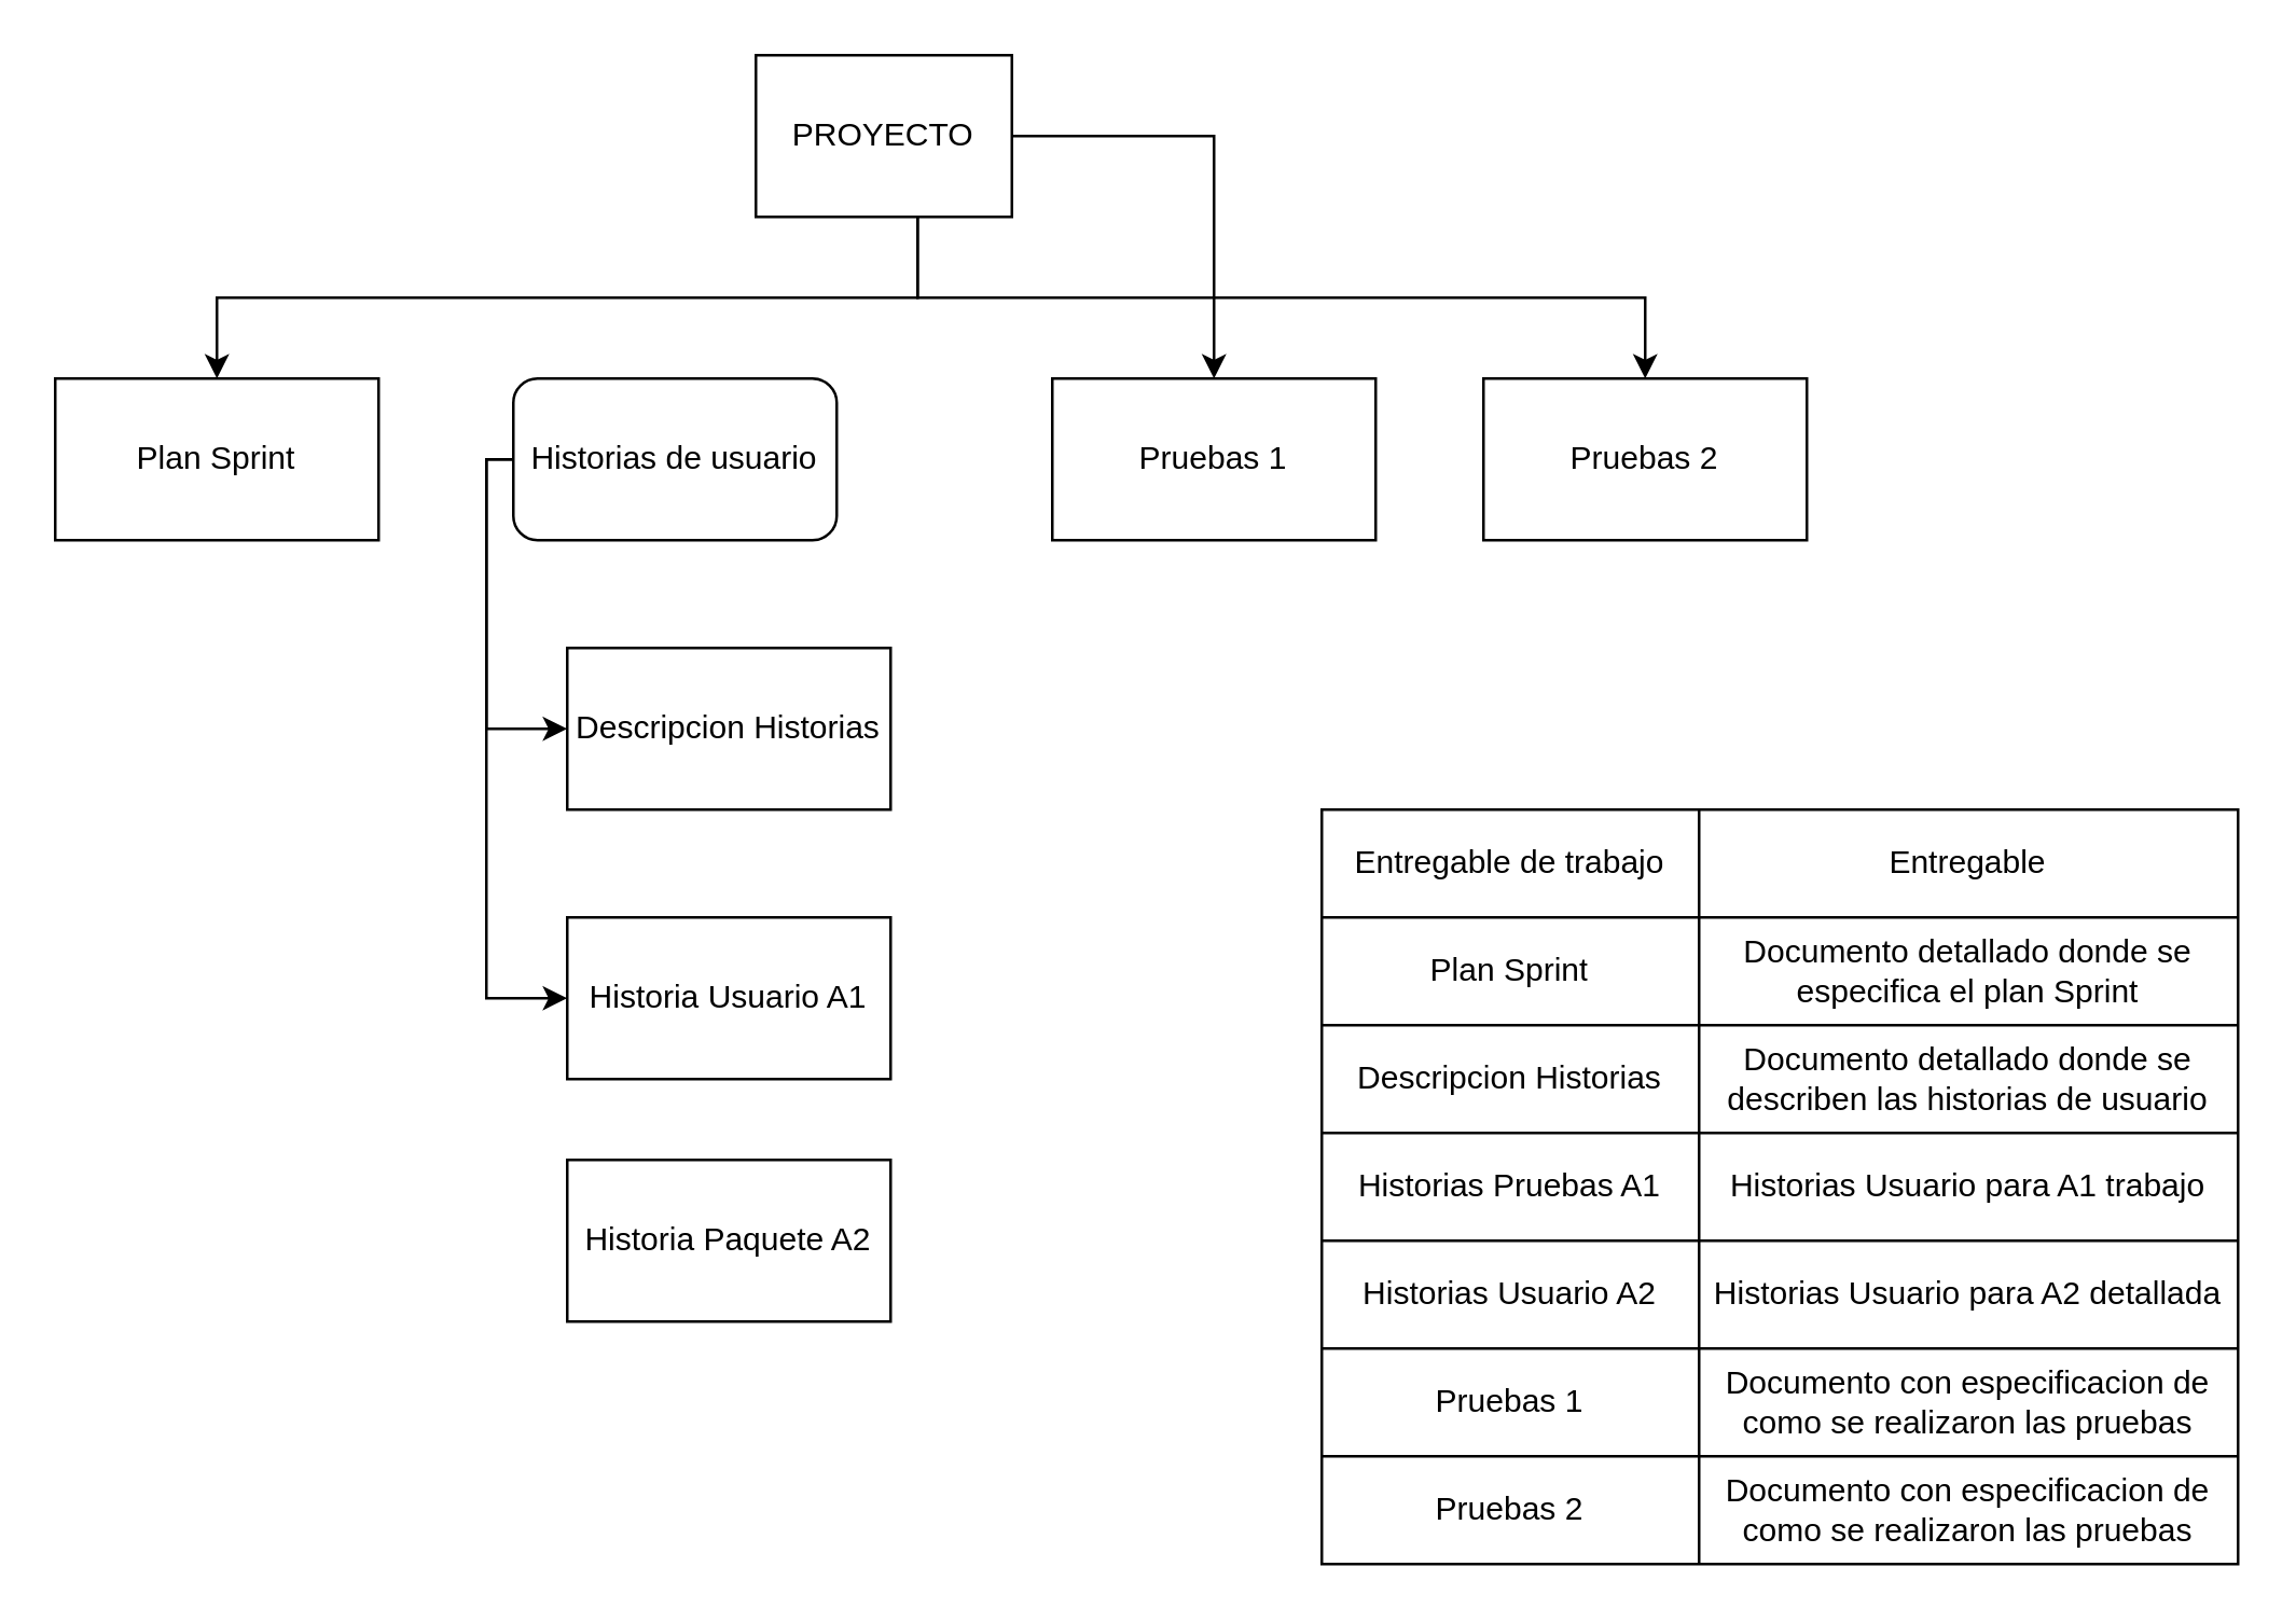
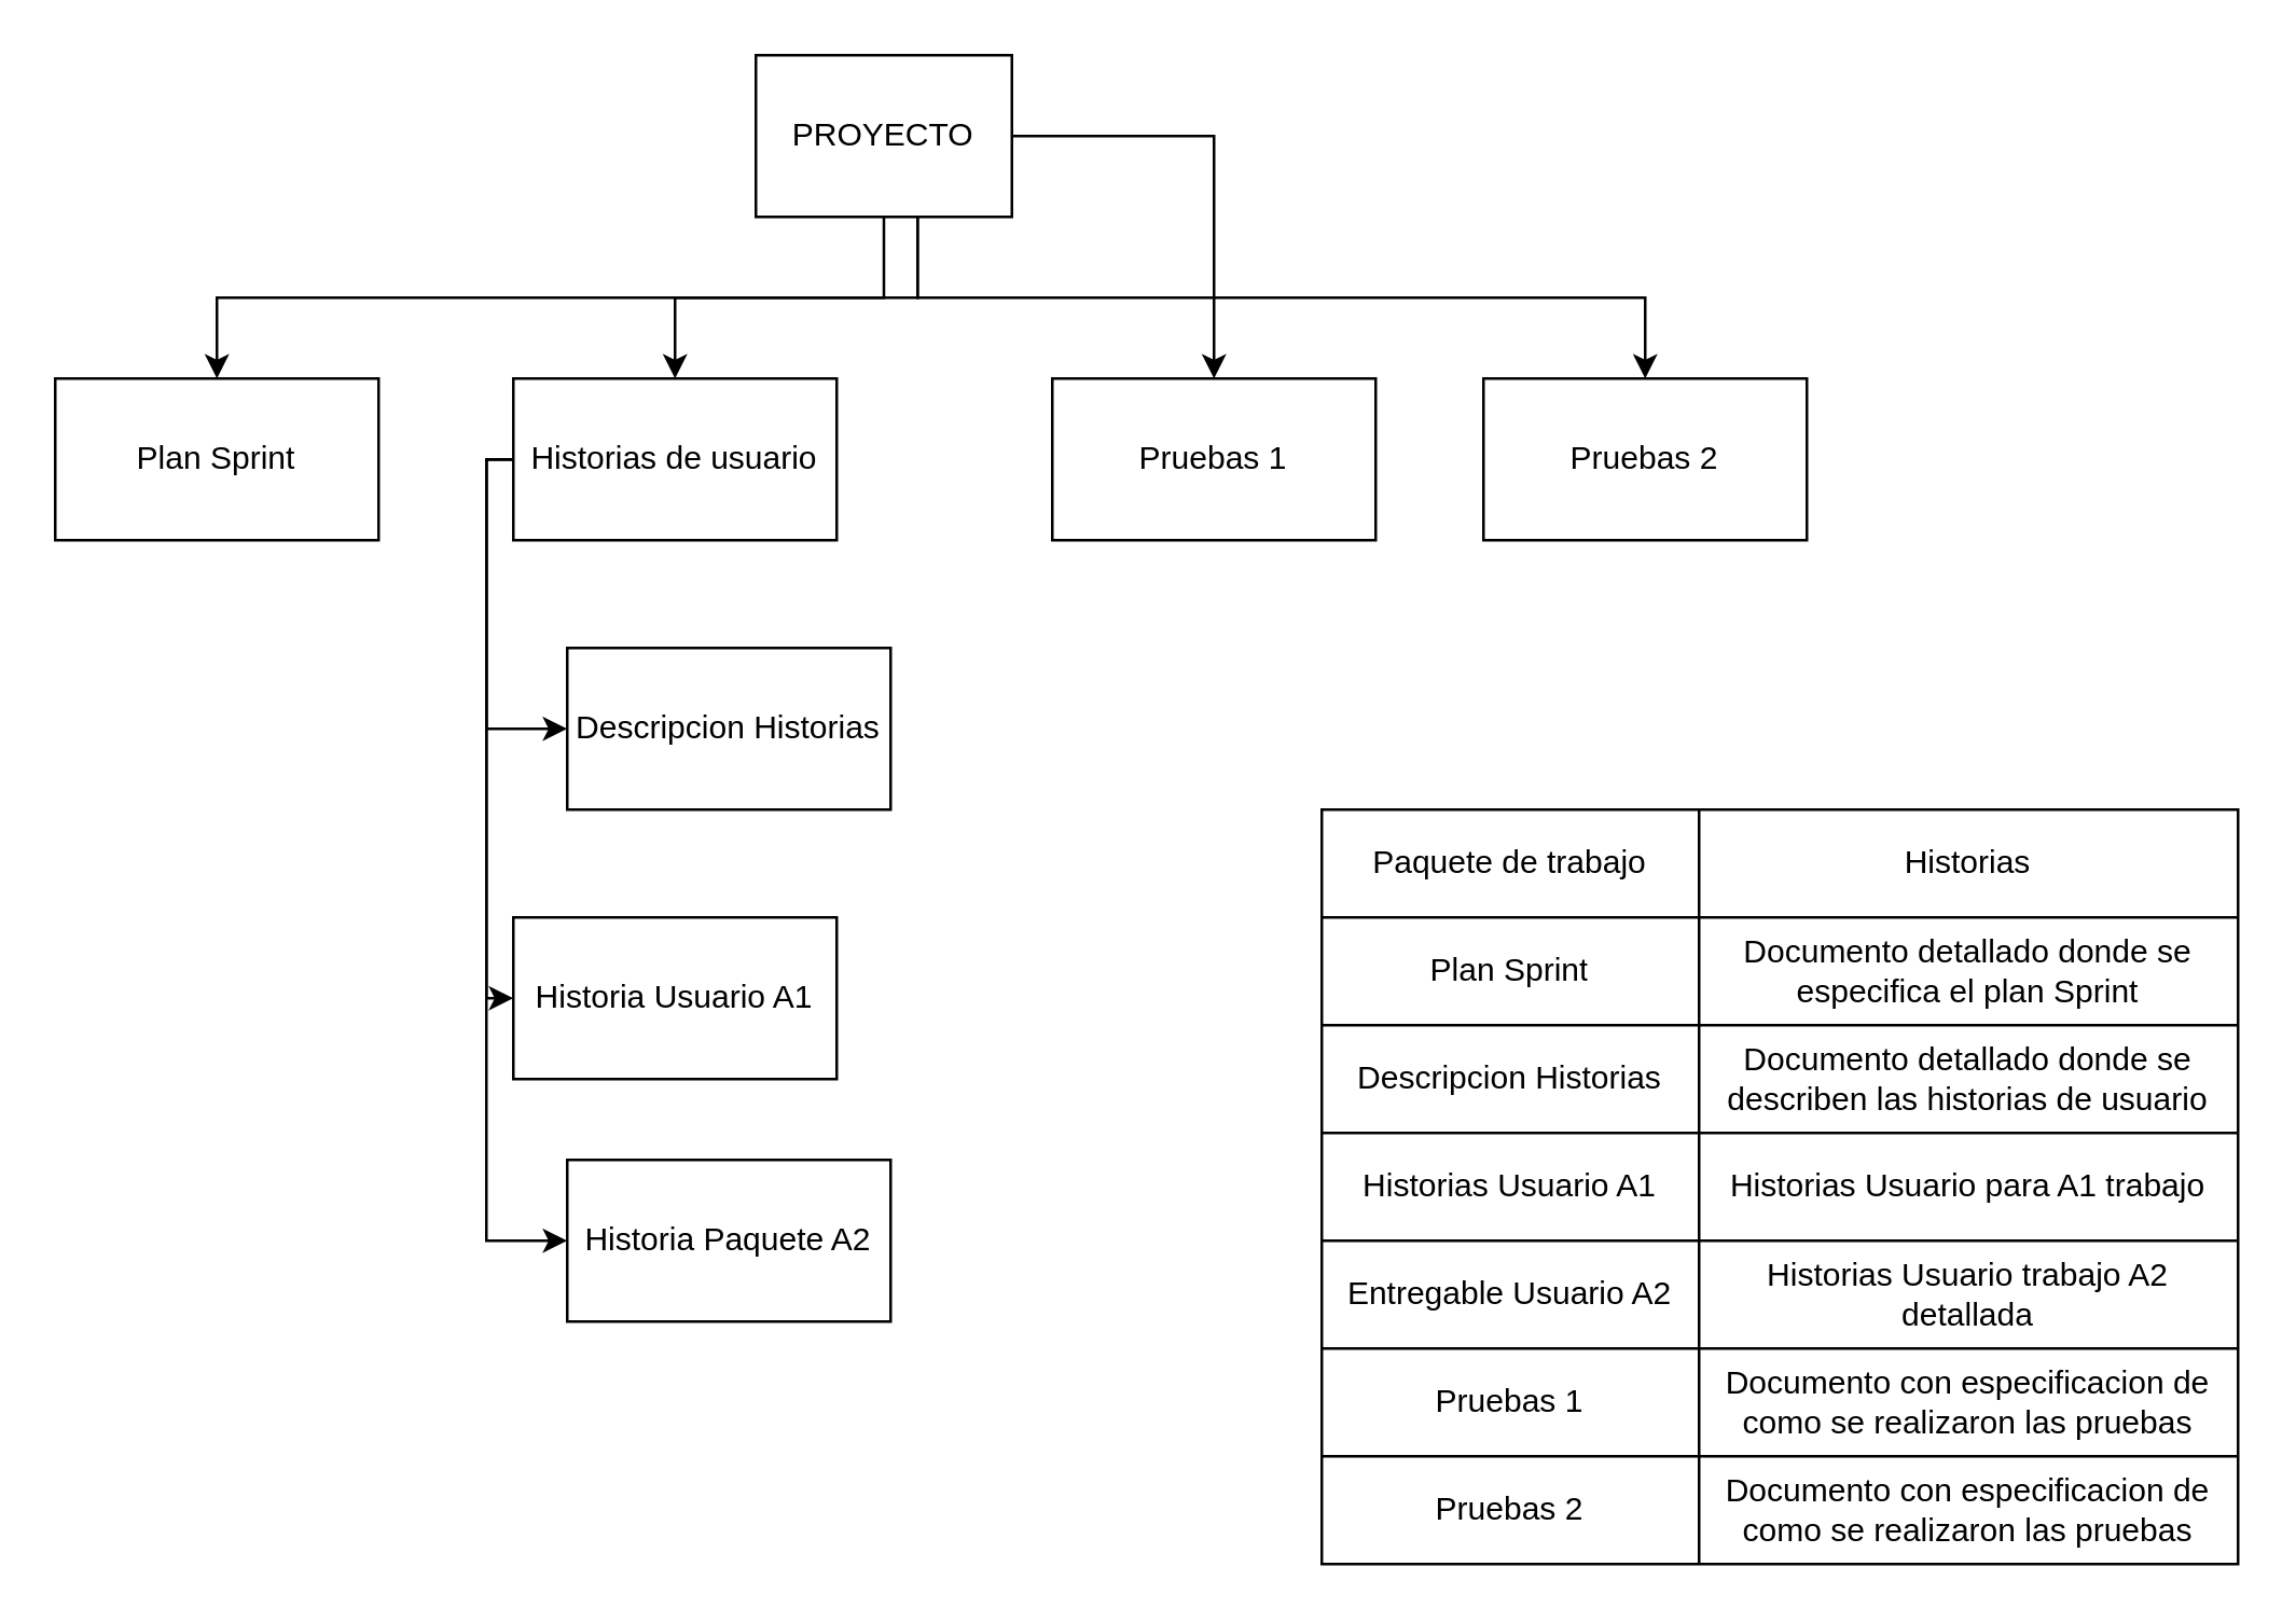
  <mxCell id="0" />
  <mxCell id="1" parent="0" />
  <mxCell id="2" style="edgeStyle=orthogonalEdgeStyle;rounded=0;orthogonalLoop=1;jettySize=auto;html=1;" edge="1" parent="1" source="6" target="7"><mxGeometry relative="1" as="geometry"><Array as="points"><mxPoint x="340" y="110" /><mxPoint x="80" y="110" /></Array></mxGeometry></mxCell>
+ <mxCell id="3" style="edgeStyle=orthogonalEdgeStyle;rounded=0;orthogonalLoop=1;jettySize=auto;html=1;" edge="1" parent="1" source="6" target="11"><mxGeometry relative="1" as="geometry" /></mxCell>
  <mxCell id="4" style="edgeStyle=orthogonalEdgeStyle;rounded=0;orthogonalLoop=1;jettySize=auto;html=1;" edge="1" parent="1" source="6" target="15"><mxGeometry relative="1" as="geometry" /></mxCell>
  <mxCell id="5" style="edgeStyle=orthogonalEdgeStyle;rounded=0;orthogonalLoop=1;jettySize=auto;html=1;" edge="1" parent="1" source="6" target="16"><mxGeometry relative="1" as="geometry"><Array as="points"><mxPoint x="340" y="110" /><mxPoint x="610" y="110" /></Array></mxGeometry></mxCell>
  <mxCell id="6" value="PROYECTO" style="rounded=0;whiteSpace=wrap;html=1;" vertex="1" parent="1"><mxGeometry x="280" y="20" width="95" height="60" as="geometry" /></mxCell>
  <mxCell id="7" value="Plan Sprint" style="rounded=0;whiteSpace=wrap;html=1;" vertex="1" parent="1"><mxGeometry x="20" y="140" width="120" height="60" as="geometry" /></mxCell>
  <mxCell id="8" style="edgeStyle=orthogonalEdgeStyle;rounded=0;orthogonalLoop=1;jettySize=auto;html=1;entryX=0;entryY=0.5;entryDx=0;entryDy=0;" edge="1" parent="1" source="11" target="12"><mxGeometry relative="1" as="geometry"><Array as="points"><mxPoint x="180" y="170" /><mxPoint x="180" y="270" /></Array></mxGeometry></mxCell>
  <mxCell id="9" style="edgeStyle=orthogonalEdgeStyle;rounded=0;orthogonalLoop=1;jettySize=auto;html=1;entryX=0;entryY=0.5;entryDx=0;entryDy=0;" edge="1" parent="1" source="11" target="13"><mxGeometry relative="1" as="geometry"><Array as="points"><mxPoint x="180" y="170" /><mxPoint x="180" y="370" /></Array></mxGeometry></mxCell>
- <mxCell id="11" value="Historias de usuario" style="whiteSpace=wrap;html=1;rounded=1;" vertex="1" parent="1"><mxGeometry x="190" y="140" width="120" height="60" as="geometry" /></mxCell>
+ <mxCell id="10" style="edgeStyle=orthogonalEdgeStyle;rounded=0;orthogonalLoop=1;jettySize=auto;html=1;entryX=0;entryY=0.5;entryDx=0;entryDy=0;" edge="1" parent="1" source="11" target="14"><mxGeometry relative="1" as="geometry"><Array as="points"><mxPoint x="180" y="170" /><mxPoint x="180" y="460" /></Array></mxGeometry></mxCell>
+ <mxCell id="11" value="Historias de usuario" style="rounded=0;whiteSpace=wrap;html=1;" vertex="1" parent="1"><mxGeometry x="190" y="140" width="120" height="60" as="geometry" /></mxCell>
  <mxCell id="12" value="Descripcion Historias" style="rounded=0;whiteSpace=wrap;html=1;" vertex="1" parent="1"><mxGeometry x="210" y="240" width="120" height="60" as="geometry" /></mxCell>
- <mxCell id="13" value="Historia Usuario A1" style="rounded=0;whiteSpace=wrap;html=1;" vertex="1" parent="1"><mxGeometry x="210" y="340" width="120" height="60" as="geometry" /></mxCell>
+ <mxCell id="13" value="Historia Usuario A1" style="rounded=0;whiteSpace=wrap;html=1;" vertex="1" parent="1"><mxGeometry x="190" y="340" width="120" height="60" as="geometry" /></mxCell>
  <mxCell id="14" value="Historia Paquete A2" style="rounded=0;whiteSpace=wrap;html=1;" vertex="1" parent="1"><mxGeometry x="210" y="430" width="120" height="60" as="geometry" /></mxCell>
  <mxCell id="15" value="Pruebas 1" style="rounded=0;whiteSpace=wrap;html=1;" vertex="1" parent="1"><mxGeometry x="390" y="140" width="120" height="60" as="geometry" /></mxCell>
  <mxCell id="16" value="Pruebas 2" style="rounded=0;whiteSpace=wrap;html=1;" vertex="1" parent="1"><mxGeometry x="550" y="140" width="120" height="60" as="geometry" /></mxCell>
  <mxCell id="17" value="" style="shape=table;startSize=0;container=1;collapsible=0;childLayout=tableLayout;" vertex="1" parent="1"><mxGeometry x="490" y="300" width="340" height="280" as="geometry" /></mxCell>
  <mxCell id="18" value="" style="shape=tableRow;horizontal=0;startSize=0;swimlaneHead=0;swimlaneBody=0;strokeColor=inherit;top=0;left=0;bottom=0;right=0;collapsible=0;dropTarget=0;fillColor=none;points=[[0,0.5],[1,0.5]];portConstraint=eastwest;" vertex="1" parent="17"><mxGeometry width="340" height="40" as="geometry" /></mxCell>
- <mxCell id="19" value="Entregable de trabajo" style="shape=partialRectangle;html=1;whiteSpace=wrap;connectable=0;strokeColor=inherit;overflow=hidden;fillColor=none;top=0;left=0;bottom=0;right=0;pointerEvents=1;" vertex="1" parent="18"><mxGeometry width="140" height="40" as="geometry"><mxRectangle width="140" height="40" as="alternateBounds" /></mxGeometry></mxCell>
- <mxCell id="20" value="Entregable" style="shape=partialRectangle;html=1;whiteSpace=wrap;connectable=0;strokeColor=inherit;overflow=hidden;fillColor=none;top=0;left=0;bottom=0;right=0;pointerEvents=1;" vertex="1" parent="18"><mxGeometry x="140" width="200" height="40" as="geometry"><mxRectangle width="200" height="40" as="alternateBounds" /></mxGeometry></mxCell>
+ <mxCell id="19" value="Paquete de trabajo" style="shape=partialRectangle;html=1;whiteSpace=wrap;connectable=0;strokeColor=inherit;overflow=hidden;fillColor=none;top=0;left=0;bottom=0;right=0;pointerEvents=1;" vertex="1" parent="18"><mxGeometry width="140" height="40" as="geometry"><mxRectangle width="140" height="40" as="alternateBounds" /></mxGeometry></mxCell>
+ <mxCell id="20" value="Historias" style="shape=partialRectangle;html=1;whiteSpace=wrap;connectable=0;strokeColor=inherit;overflow=hidden;fillColor=none;top=0;left=0;bottom=0;right=0;pointerEvents=1;" vertex="1" parent="18"><mxGeometry x="140" width="200" height="40" as="geometry"><mxRectangle width="200" height="40" as="alternateBounds" /></mxGeometry></mxCell>
  <mxCell id="21" value="" style="shape=tableRow;horizontal=0;startSize=0;swimlaneHead=0;swimlaneBody=0;strokeColor=inherit;top=0;left=0;bottom=0;right=0;collapsible=0;dropTarget=0;fillColor=none;points=[[0,0.5],[1,0.5]];portConstraint=eastwest;" vertex="1" parent="17"><mxGeometry y="40" width="340" height="40" as="geometry" /></mxCell>
  <mxCell id="22" value="Plan Sprint" style="shape=partialRectangle;html=1;whiteSpace=wrap;connectable=0;strokeColor=inherit;overflow=hidden;fillColor=none;top=0;left=0;bottom=0;right=0;pointerEvents=1;" vertex="1" parent="21"><mxGeometry width="140" height="40" as="geometry"><mxRectangle width="140" height="40" as="alternateBounds" /></mxGeometry></mxCell>
  <mxCell id="23" value="Documento detallado donde se especifica el plan Sprint" style="shape=partialRectangle;html=1;whiteSpace=wrap;connectable=0;strokeColor=inherit;overflow=hidden;fillColor=none;top=0;left=0;bottom=0;right=0;pointerEvents=1;" vertex="1" parent="21"><mxGeometry x="140" width="200" height="40" as="geometry"><mxRectangle width="200" height="40" as="alternateBounds" /></mxGeometry></mxCell>
  <mxCell id="24" value="" style="shape=tableRow;horizontal=0;startSize=0;swimlaneHead=0;swimlaneBody=0;strokeColor=inherit;top=0;left=0;bottom=0;right=0;collapsible=0;dropTarget=0;fillColor=none;points=[[0,0.5],[1,0.5]];portConstraint=eastwest;" vertex="1" parent="17"><mxGeometry y="80" width="340" height="40" as="geometry" /></mxCell>
  <mxCell id="25" value="Descripcion Historias" style="shape=partialRectangle;html=1;whiteSpace=wrap;connectable=0;strokeColor=inherit;overflow=hidden;fillColor=none;top=0;left=0;bottom=0;right=0;pointerEvents=1;" vertex="1" parent="24"><mxGeometry width="140" height="40" as="geometry"><mxRectangle width="140" height="40" as="alternateBounds" /></mxGeometry></mxCell>
  <mxCell id="26" value="Documento detallado donde se describen las historias de usuario" style="shape=partialRectangle;html=1;whiteSpace=wrap;connectable=0;strokeColor=inherit;overflow=hidden;fillColor=none;top=0;left=0;bottom=0;right=0;pointerEvents=1;" vertex="1" parent="24"><mxGeometry x="140" width="200" height="40" as="geometry"><mxRectangle width="200" height="40" as="alternateBounds" /></mxGeometry></mxCell>
  <mxCell id="27" value="" style="shape=tableRow;horizontal=0;startSize=0;swimlaneHead=0;swimlaneBody=0;strokeColor=inherit;top=0;left=0;bottom=0;right=0;collapsible=0;dropTarget=0;fillColor=none;points=[[0,0.5],[1,0.5]];portConstraint=eastwest;" vertex="1" parent="17"><mxGeometry y="120" width="340" height="40" as="geometry" /></mxCell>
- <mxCell id="28" value="Historias Pruebas A1" style="shape=partialRectangle;html=1;whiteSpace=wrap;connectable=0;strokeColor=inherit;overflow=hidden;fillColor=none;top=0;left=0;bottom=0;right=0;pointerEvents=1;" vertex="1" parent="27"><mxGeometry width="140" height="40" as="geometry"><mxRectangle width="140" height="40" as="alternateBounds" /></mxGeometry></mxCell>
+ <mxCell id="28" value="Historias Usuario A1" style="shape=partialRectangle;html=1;whiteSpace=wrap;connectable=0;strokeColor=inherit;overflow=hidden;fillColor=none;top=0;left=0;bottom=0;right=0;pointerEvents=1;" vertex="1" parent="27"><mxGeometry width="140" height="40" as="geometry"><mxRectangle width="140" height="40" as="alternateBounds" /></mxGeometry></mxCell>
  <mxCell id="29" value="Historias Usuario para A1 trabajo" style="shape=partialRectangle;html=1;whiteSpace=wrap;connectable=0;strokeColor=inherit;overflow=hidden;fillColor=none;top=0;left=0;bottom=0;right=0;pointerEvents=1;" vertex="1" parent="27"><mxGeometry x="140" width="200" height="40" as="geometry"><mxRectangle width="200" height="40" as="alternateBounds" /></mxGeometry></mxCell>
  <mxCell id="30" value="" style="shape=tableRow;horizontal=0;startSize=0;swimlaneHead=0;swimlaneBody=0;strokeColor=inherit;top=0;left=0;bottom=0;right=0;collapsible=0;dropTarget=0;fillColor=none;points=[[0,0.5],[1,0.5]];portConstraint=eastwest;" vertex="1" parent="17"><mxGeometry y="160" width="340" height="40" as="geometry" /></mxCell>
- <mxCell id="31" value="Historias Usuario A2" style="shape=partialRectangle;html=1;whiteSpace=wrap;connectable=0;strokeColor=inherit;overflow=hidden;fillColor=none;top=0;left=0;bottom=0;right=0;pointerEvents=1;" vertex="1" parent="30"><mxGeometry width="140" height="40" as="geometry"><mxRectangle width="140" height="40" as="alternateBounds" /></mxGeometry></mxCell>
- <mxCell id="32" value="Historias Usuario para A2 detallada" style="shape=partialRectangle;html=1;whiteSpace=wrap;connectable=0;strokeColor=inherit;overflow=hidden;fillColor=none;top=0;left=0;bottom=0;right=0;pointerEvents=1;" vertex="1" parent="30"><mxGeometry x="140" width="200" height="40" as="geometry"><mxRectangle width="200" height="40" as="alternateBounds" /></mxGeometry></mxCell>
+ <mxCell id="31" value="Entregable Usuario A2" style="shape=partialRectangle;html=1;whiteSpace=wrap;connectable=0;strokeColor=inherit;overflow=hidden;fillColor=none;top=0;left=0;bottom=0;right=0;pointerEvents=1;" vertex="1" parent="30"><mxGeometry width="140" height="40" as="geometry"><mxRectangle width="140" height="40" as="alternateBounds" /></mxGeometry></mxCell>
+ <mxCell id="32" value="Historias Usuario trabajo A2 detallada" style="shape=partialRectangle;html=1;whiteSpace=wrap;connectable=0;strokeColor=inherit;overflow=hidden;fillColor=none;top=0;left=0;bottom=0;right=0;pointerEvents=1;" vertex="1" parent="30"><mxGeometry x="140" width="200" height="40" as="geometry"><mxRectangle width="200" height="40" as="alternateBounds" /></mxGeometry></mxCell>
  <mxCell id="33" value="" style="shape=tableRow;horizontal=0;startSize=0;swimlaneHead=0;swimlaneBody=0;strokeColor=inherit;top=0;left=0;bottom=0;right=0;collapsible=0;dropTarget=0;fillColor=none;points=[[0,0.5],[1,0.5]];portConstraint=eastwest;" vertex="1" parent="17"><mxGeometry y="200" width="340" height="40" as="geometry" /></mxCell>
  <mxCell id="34" value="Pruebas 1" style="shape=partialRectangle;html=1;whiteSpace=wrap;connectable=0;strokeColor=inherit;overflow=hidden;fillColor=none;top=0;left=0;bottom=0;right=0;pointerEvents=1;" vertex="1" parent="33"><mxGeometry width="140" height="40" as="geometry"><mxRectangle width="140" height="40" as="alternateBounds" /></mxGeometry></mxCell>
  <mxCell id="35" value="Documento con especificacion de como se realizaron las pruebas" style="shape=partialRectangle;html=1;whiteSpace=wrap;connectable=0;strokeColor=inherit;overflow=hidden;fillColor=none;top=0;left=0;bottom=0;right=0;pointerEvents=1;" vertex="1" parent="33"><mxGeometry x="140" width="200" height="40" as="geometry"><mxRectangle width="200" height="40" as="alternateBounds" /></mxGeometry></mxCell>
  <mxCell id="36" value="" style="shape=tableRow;horizontal=0;startSize=0;swimlaneHead=0;swimlaneBody=0;strokeColor=inherit;top=0;left=0;bottom=0;right=0;collapsible=0;dropTarget=0;fillColor=none;points=[[0,0.5],[1,0.5]];portConstraint=eastwest;" vertex="1" parent="17"><mxGeometry y="240" width="340" height="40" as="geometry" /></mxCell>
  <mxCell id="37" value="Pruebas 2" style="shape=partialRectangle;html=1;whiteSpace=wrap;connectable=0;strokeColor=inherit;overflow=hidden;fillColor=none;top=0;left=0;bottom=0;right=0;pointerEvents=1;" vertex="1" parent="36"><mxGeometry width="140" height="40" as="geometry"><mxRectangle width="140" height="40" as="alternateBounds" /></mxGeometry></mxCell>
  <mxCell id="38" value="Documento con especificacion de como se realizaron las pruebas" style="shape=partialRectangle;html=1;whiteSpace=wrap;connectable=0;strokeColor=inherit;overflow=hidden;fillColor=none;top=0;left=0;bottom=0;right=0;pointerEvents=1;" vertex="1" parent="36"><mxGeometry x="140" width="200" height="40" as="geometry"><mxRectangle width="200" height="40" as="alternateBounds" /></mxGeometry></mxCell>
